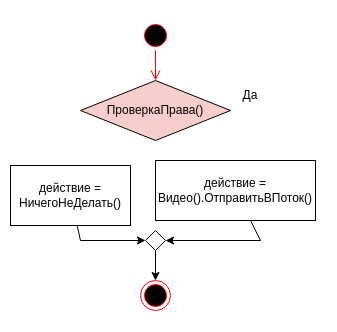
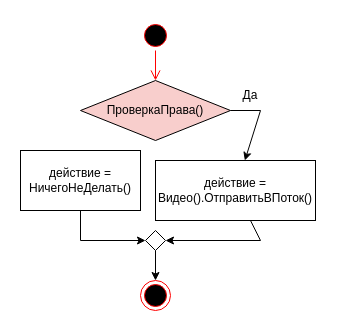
  <mxCell id="0" />
  <mxCell id="1" parent="0" />
  <mxCell id="2" value="" style="ellipse;html=1;shape=startState;fillColor=#000000;strokeColor=#ff0000;" vertex="1" parent="1"><mxGeometry x="140" y="20" width="30" height="30" as="geometry" /></mxCell>
  <mxCell id="3" value="" style="edgeStyle=orthogonalEdgeStyle;html=1;verticalAlign=bottom;endArrow=open;endSize=8;strokeColor=#ff0000;rounded=0;" edge="1" source="2" parent="1" target="7"><mxGeometry relative="1" as="geometry"><mxPoint x="155" y="70" as="targetPoint" /></mxGeometry></mxCell>
  <mxCell id="4" value="действие = Видео().ОтправитьВПоток()" style="rounded=0;whiteSpace=wrap;html=1;" vertex="1" parent="1"><mxGeometry x="155" y="160" width="160" height="60" as="geometry" /></mxCell>
  <mxCell id="5" value="" style="ellipse;html=1;shape=endState;fillColor=#000000;strokeColor=#ff0000;" vertex="1" parent="1"><mxGeometry x="140" y="280" width="30" height="30" as="geometry" /></mxCell>
  <mxCell id="6" value="" style="endArrow=classic;html=1;rounded=0;entryX=1;entryY=0.5;entryDx=0;entryDy=0;" edge="1" parent="1" source="4" target="11"><mxGeometry width="50" height="50" relative="1" as="geometry"><mxPoint x="155" y="310" as="sourcePoint" /><mxPoint x="165" y="260" as="targetPoint" /><Array as="points"><mxPoint x="260" y="240" /></Array></mxGeometry></mxCell>
  <mxCell id="7" value="ПроверкаПрава()" style="rhombus;whiteSpace=wrap;html=1;fillColor=#f8cecc;" vertex="1" parent="1"><mxGeometry x="80" y="80" width="150" height="60" as="geometry" /></mxCell>
- <mxCell id="9" value="действие = НичегоНеДелать()" style="rounded=0;whiteSpace=wrap;html=1;" vertex="1" parent="1"><mxGeometry x="10" y="165" width="120" height="60" as="geometry" /></mxCell>
+ <mxCell id="8" value="" style="endArrow=classic;html=1;rounded=0;exitX=1;exitY=0.5;exitDx=0;exitDy=0;" edge="1" parent="1" source="7" target="4"><mxGeometry width="50" height="50" relative="1" as="geometry"><mxPoint x="252.202" y="250" as="sourcePoint" /><mxPoint x="179.844" y="460.804" as="targetPoint" /><Array as="points"><mxPoint x="260" y="110" /></Array></mxGeometry></mxCell>
+ <mxCell id="9" value="действие = НичегоНеДелать()" style="rounded=0;whiteSpace=wrap;html=1;" vertex="1" parent="1"><mxGeometry x="20" y="150" width="120" height="60" as="geometry" /></mxCell>
  <mxCell id="10" value="Да" style="text;html=1;strokeColor=none;fillColor=none;align=center;verticalAlign=middle;whiteSpace=wrap;rounded=0;" vertex="1" parent="1"><mxGeometry x="220" y="80" width="60" height="30" as="geometry" /></mxCell>
  <mxCell id="11" value="" style="rhombus;whiteSpace=wrap;html=1;" vertex="1" parent="1"><mxGeometry x="145" y="230" width="20" height="20" as="geometry" /></mxCell>
  <mxCell id="12" value="" style="endArrow=classic;html=1;rounded=0;entryX=0;entryY=0.5;entryDx=0;entryDy=0;" edge="1" parent="1" source="9" target="11"><mxGeometry width="50" height="50" relative="1" as="geometry"><mxPoint x="90" y="120" as="sourcePoint" /><mxPoint x="90" y="190" as="targetPoint" /><Array as="points"><mxPoint x="80" y="240" /></Array></mxGeometry></mxCell>
  <mxCell id="13" value="" style="endArrow=classic;html=1;rounded=0;exitX=0.5;exitY=1;exitDx=0;exitDy=0;" edge="1" parent="1" source="11" target="5"><mxGeometry width="50" height="50" relative="1" as="geometry"><mxPoint x="100" y="80" as="sourcePoint" /><mxPoint x="155" y="280" as="targetPoint" /><Array as="points" /></mxGeometry></mxCell>
